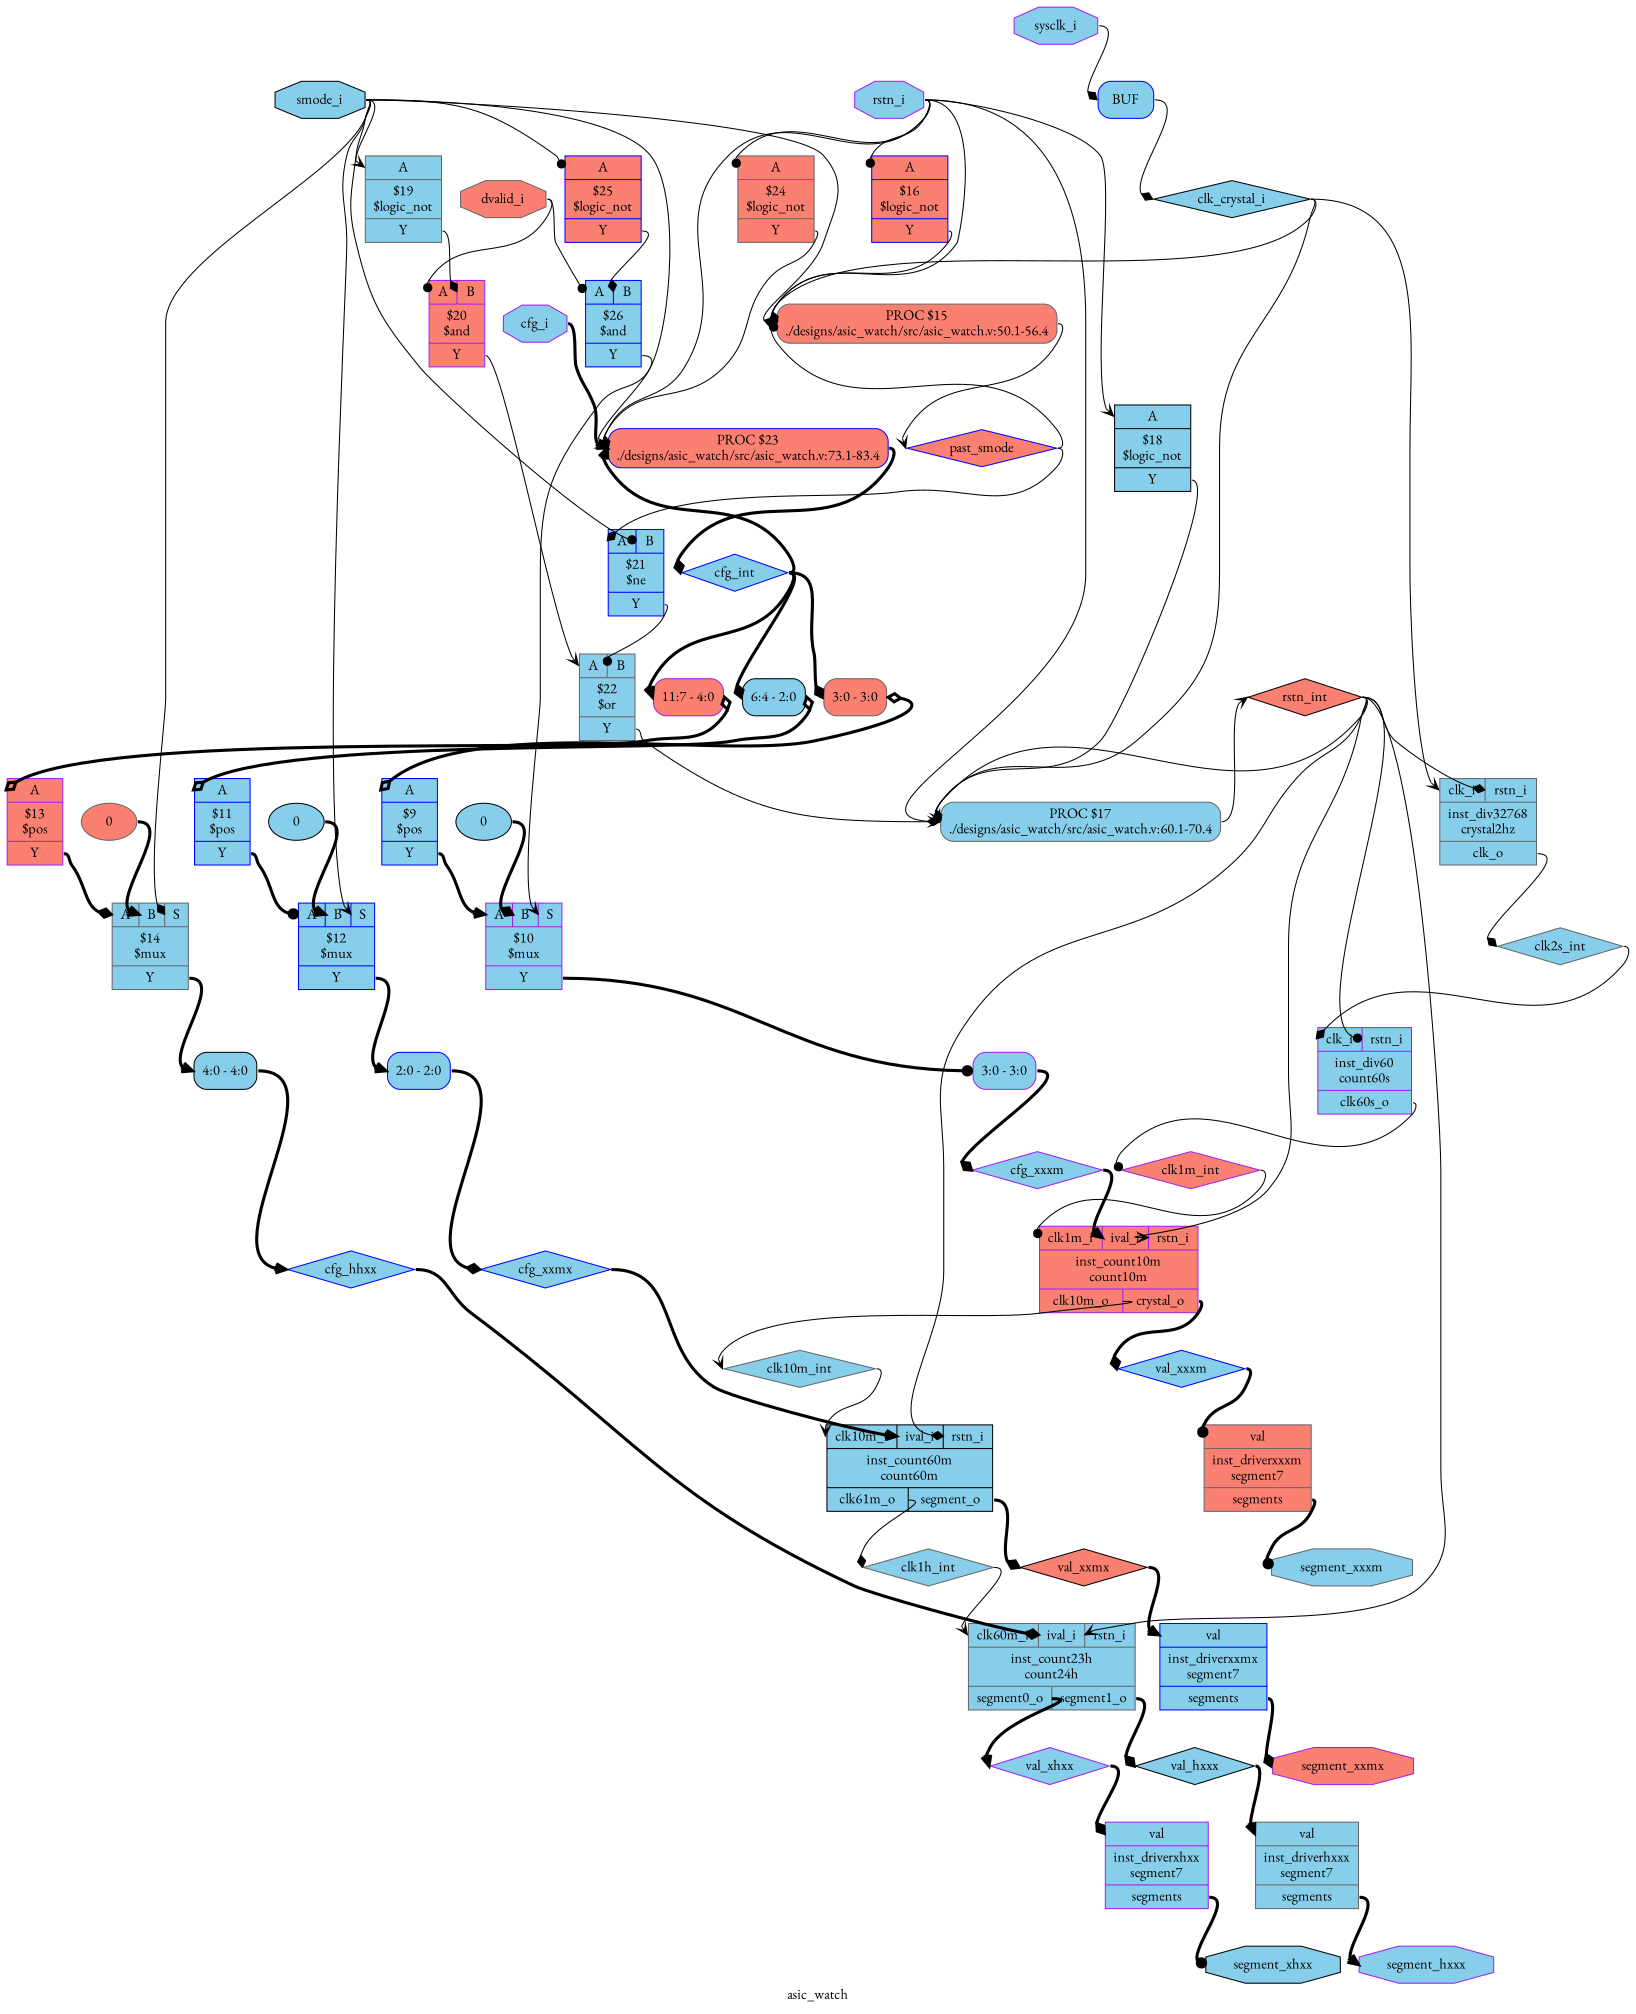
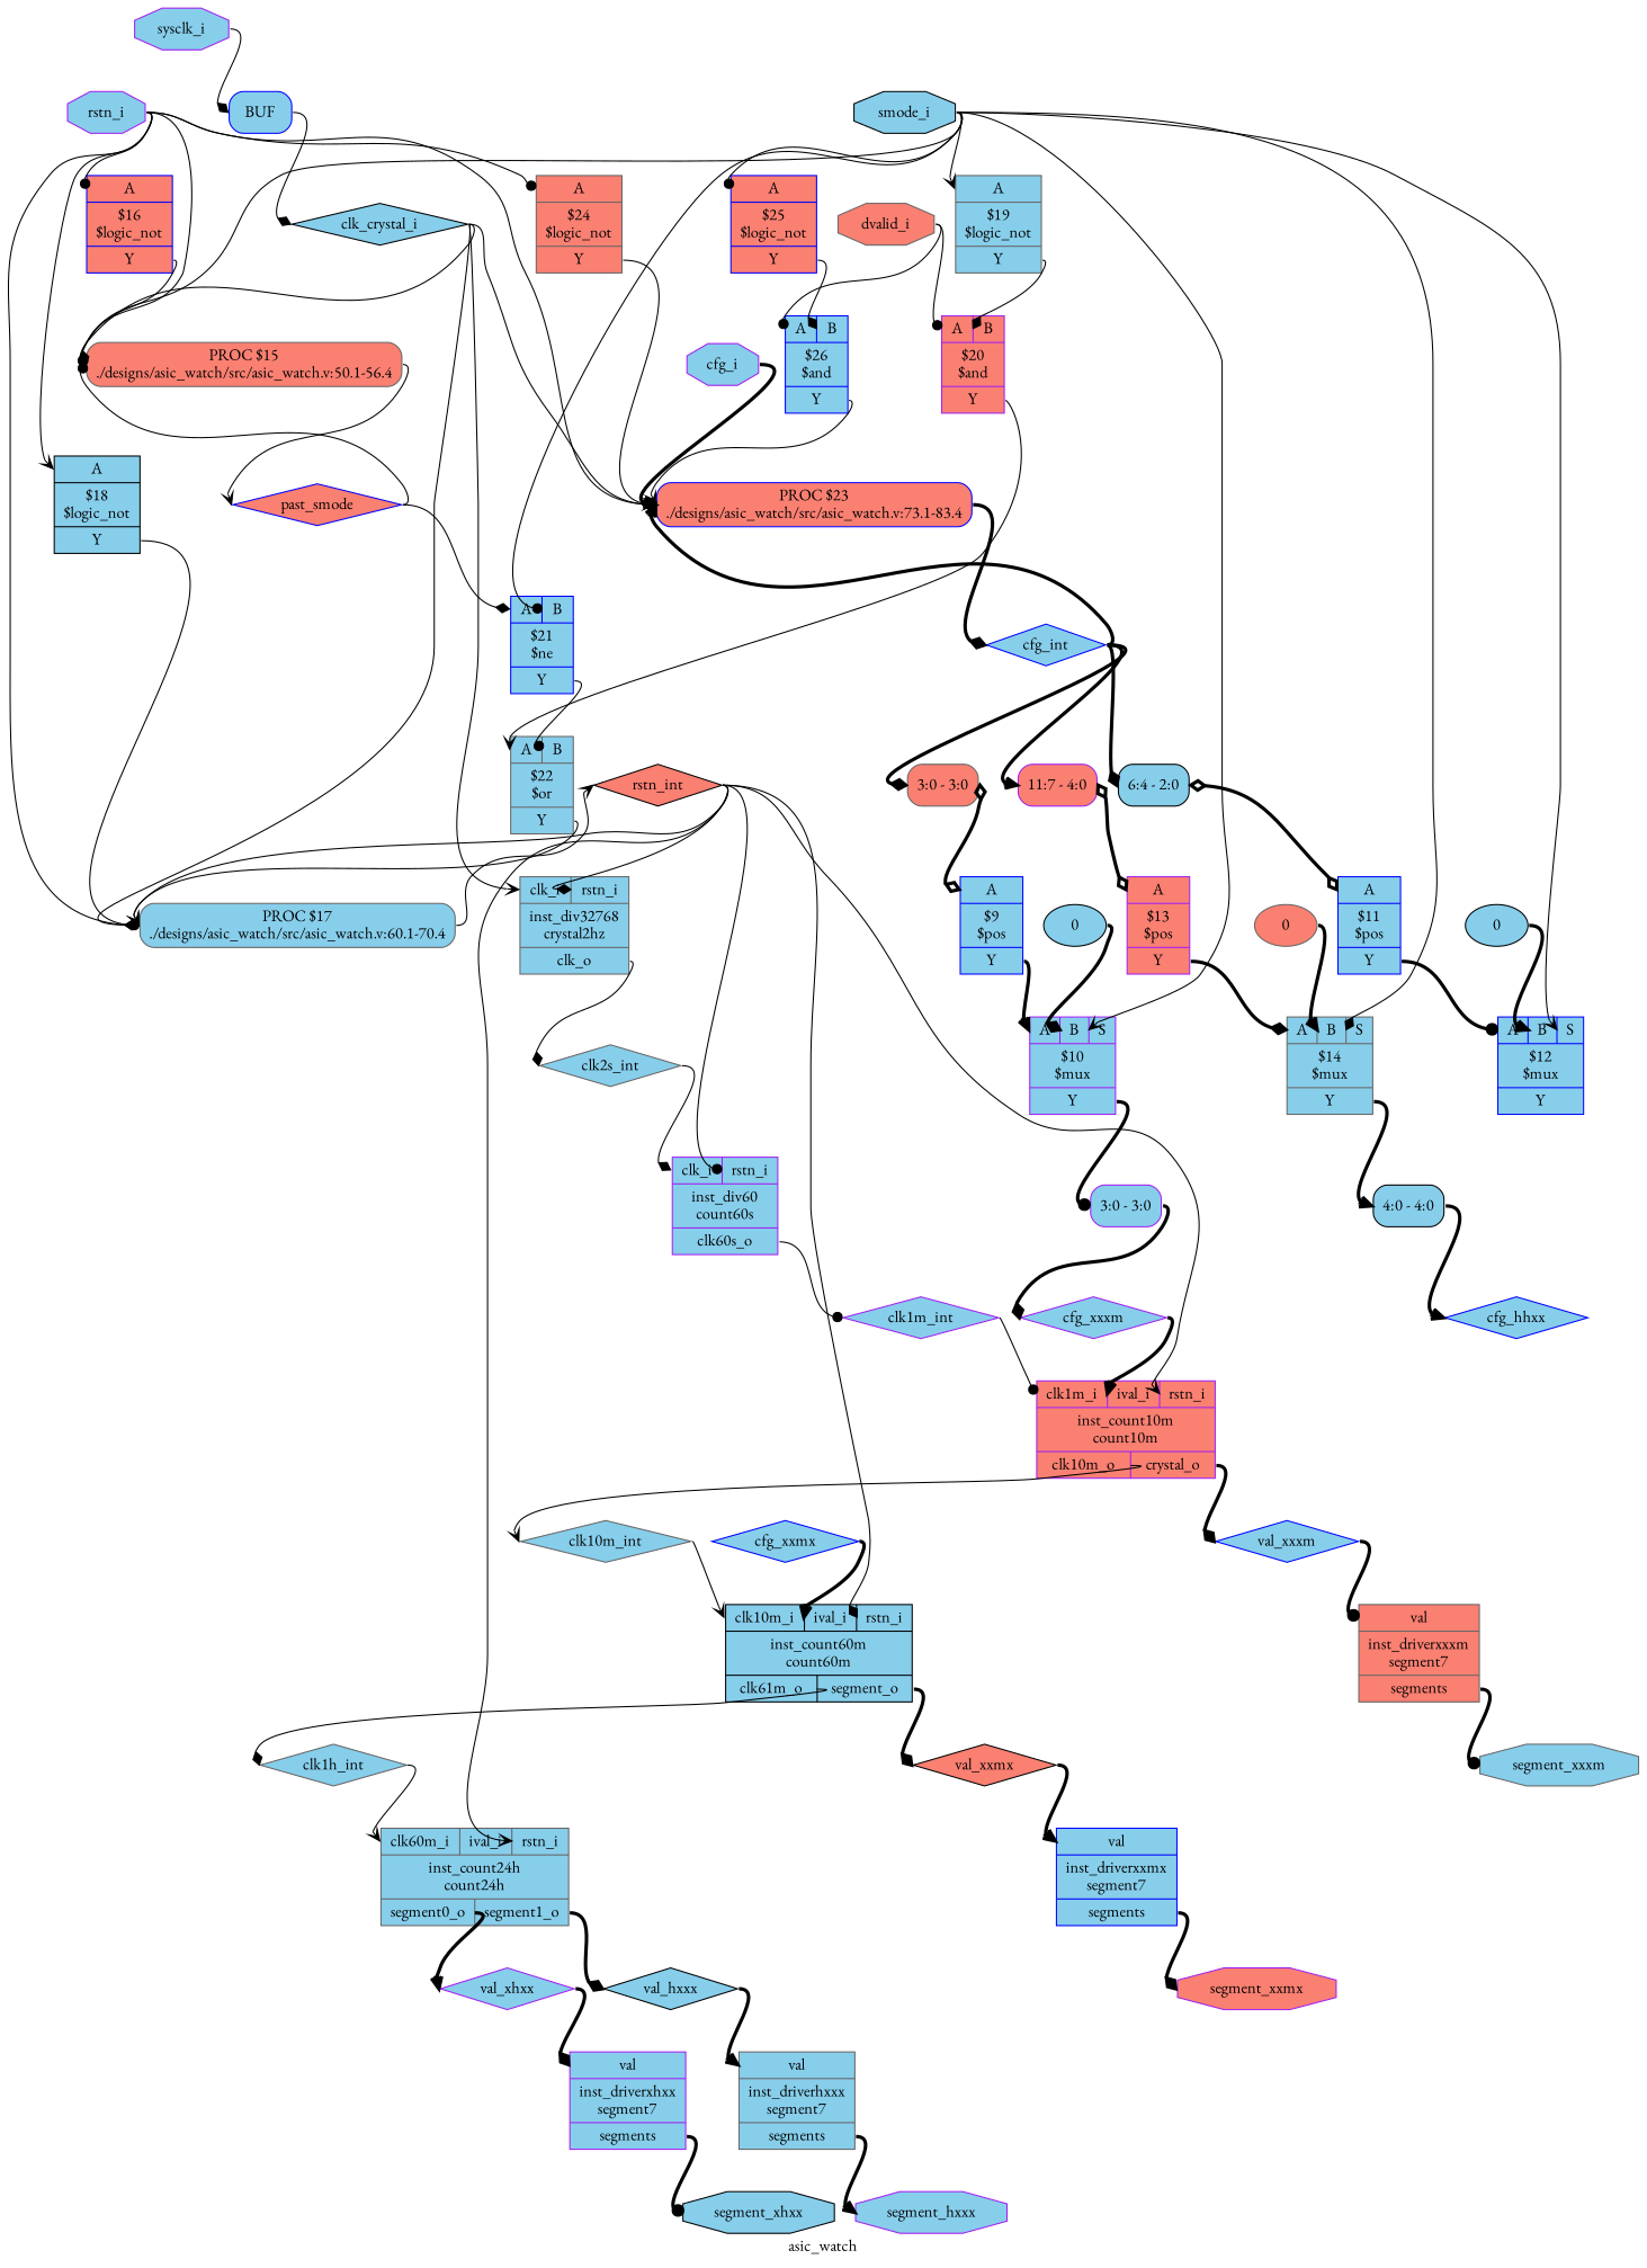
  digraph {
    fontname="EB Garamond"
    label=asic_watch
    rankdir=TB
    remincross=true
    node [color=gray40 fillcolor=skyblue fontname="EB Garamond" shape=record style=filled]
    edge [arrowhead=vee color=black fontname="EB Garamond" headport=w tailport=e]
    n1 [color=blue fontcolor=black label=val_xxxm shape=diamond]
    n2 [fillcolor=salmon label="{{<p43> val}|inst_driverxxxm\nsegment7|{<p44> segments}}"]
    n3 [fontcolor=black label=segment_xxxm shape=octagon]
    n4 [color=black fillcolor=salmon fontcolor=black label=val_xxmx shape=diamond]
    n5 [color=blue label="{{<p43> val}|inst_driverxxmx\nsegment7|{<p44> segments}}"]
    n6 [color=purple fillcolor=salmon fontcolor=black label=segment_xxmx shape=octagon]
    n7 [color=purple fontcolor=black label=val_xhxx shape=diamond]
    n8 [color=purple label="{{<p43> val}|inst_driverxhxx\nsegment7|{<p44> segments}}"]
    n9 [color=black fontcolor=black label=segment_xhxx shape=octagon]
    n10 [color=black fontcolor=black label=val_hxxx shape=diamond]
    n11 [label="{{<p43> val}|inst_driverhxxx\nsegment7|{<p44> segments}}"]
    n12 [color=purple fontcolor=black label=segment_hxxx shape=octagon]
    n13 [fontcolor=black label=clk1h_int shape=diamond]
-   n14 [label="{{<p49> clk60m_i|<p50> ival_i|<p40> rstn_i}|inst_count23h\ncount24h|{<p51> segment0_o|<p52> segment1_o}}"]
+   n14 [label="{{<p49> clk60m_i|<p50> ival_i|<p40> rstn_i}|inst_count24h\ncount24h|{<p51> segment0_o|<p52> segment1_o}}"]
    n15 [fontcolor=black label=clk10m_int shape=diamond]
    n16 [color=black label="{{<p54> clk10m_i|<p50> ival_i|<p40> rstn_i}|inst_count60m\ncount60m|{<p55> clk61m_o|<p56> segment_o}}"]
-   n17 [color=purple fillcolor=salmon fontcolor=black label=clk1m_int shape=diamond]
+   n17 [color=purple fontcolor=black label=clk1m_int shape=diamond]
    n18 [color=purple fillcolor=salmon label="{{<p58> clk1m_i|<p50> ival_i|<p40> rstn_i}|inst_count10m\ncount10m|{<p59> clk10m_o|<p56> crystal_o}}"]
    n19 [fontcolor=black label=clk2s_int shape=diamond]
    n20 [color=purple label="{{<p61> clk_i|<p40> rstn_i}|inst_div60\ncount60s|{<p62> clk60s_o}}"]
    n21 [color=blue fillcolor=salmon fontcolor=black label=past_smode shape=diamond]
    n22 [color=blue label="{{<p66> A|<p67> B}|$21\n$ne|{<p68> Y}}"]
    n23 [fillcolor=salmon label="PROC $15\n./designs/asic_watch/src/asic_watch.v:50.1-56.4" shape=box style="rounded,filled"]
    n24 [label="{{<p66> A|<p67> B}|$22\n$or|{<p68> Y}}"]
    n25 [color=black fillcolor=salmon fontcolor=black label=rstn_int shape=diamond]
    n26 [label="{{<p61> clk_i|<p40> rstn_i}|inst_div32768\ncrystal2hz|{<p64> clk_o}}"]
    n27 [label="PROC $17\n./designs/asic_watch/src/asic_watch.v:60.1-70.4" shape=box style="rounded,filled"]
    n28 [color=blue fontcolor=black label=cfg_int shape=diamond]
    n29 [color=purple fillcolor=salmon label="<s0> 11:7 - 4:0 " style="rounded,filled"]
    n30 [color=black label="<s0> 6:4 - 2:0 " style="rounded,filled"]
    n31 [fillcolor=salmon label="<s0> 3:0 - 3:0 " style="rounded,filled"]
    n32 [color=blue fillcolor=salmon label="PROC $23\n./designs/asic_watch/src/asic_watch.v:73.1-83.4" shape=box style="rounded,filled"]
    n33 [color=purple fillcolor=salmon label="{{<p66> A}|$13\n$pos|{<p68> Y}}"]
    n34 [color=blue label="{{<p66> A}|$11\n$pos|{<p68> Y}}"]
    n35 [color=blue label="{{<p66> A}|$9\n$pos|{<p68> Y}}"]
    n36 [color=blue fontcolor=black label=cfg_hhxx shape=diamond]
    n37 [color=blue fontcolor=black label=cfg_xxmx shape=diamond]
    n38 [color=purple fontcolor=black label=cfg_xxxm shape=diamond]
    n39 [color=black fontcolor=black label=clk_crystal_i shape=diamond]
    n40 [color=purple fontcolor=black label=cfg_i shape=octagon]
    n41 [fillcolor=salmon fontcolor=black label=dvalid_i shape=octagon]
    n42 [color=blue label="{{<p66> A|<p67> B}|$26\n$and|{<p68> Y}}"]
    n43 [color=purple fillcolor=salmon label="{{<p66> A|<p67> B}|$20\n$and|{<p68> Y}}"]
    n44 [color=purple fontcolor=black label=rstn_i shape=octagon]
    n45 [fillcolor=salmon label="{{<p66> A}|$24\n$logic_not|{<p68> Y}}"]
    n46 [color=black label="{{<p66> A}|$18\n$logic_not|{<p68> Y}}"]
    n47 [color=blue fillcolor=salmon label="{{<p66> A}|$16\n$logic_not|{<p68> Y}}"]
    n48 [color=black fontcolor=black label=smode_i shape=octagon]
    n49 [color=blue fillcolor=salmon label="{{<p66> A}|$25\n$logic_not|{<p68> Y}}"]
    n50 [label="{{<p66> A}|$19\n$logic_not|{<p68> Y}}"]
    n51 [label="{{<p66> A|<p67> B|<p78> S}|$14\n$mux|{<p68> Y}}"]
    n52 [color=blue label="{{<p66> A|<p67> B|<p78> S}|$12\n$mux|{<p68> Y}}"]
    n53 [color=purple label="{{<p66> A|<p67> B|<p78> S}|$10\n$mux|{<p68> Y}}"]
    n54 [color=black label="<s0> 4:0 - 4:0 " style="rounded,filled"]
-   n55 [color=blue label="<s0> 2:0 - 2:0 " style="rounded,filled"]
    n56 [color=purple label="<s0> 3:0 - 3:0 " style="rounded,filled"]
    n57 [color=purple fontcolor=black label=sysclk_i shape=octagon]
    n58 [color=blue label=BUF shape=box style="rounded,filled"]
    n59 [fillcolor=salmon label=0 shape=""]
    n60 [color=black label=0 shape=""]
    n61 [color=black label=0 shape=""]
    n1 -> n2 [arrowhead=dot headport="p43:w" style="setlinewidth(3)"]
    n2 -> n3 [arrowhead=dot style="setlinewidth(3)" tailport="p44:e"]
    n4 -> n5 [headport="p43:w" style="setlinewidth(3)"]
    n5 -> n6 [arrowhead=diamond style="setlinewidth(3)" tailport="p44:e"]
    n7 -> n8 [arrowhead=diamond headport="p43:w" style="setlinewidth(3)"]
    n8 -> n9 [arrowhead=dot style="setlinewidth(3)" tailport="p44:e"]
    n10 -> n11 [headport="p43:w" style="setlinewidth(3)"]
    n11 -> n12 [style="setlinewidth(3)" tailport="p44:e"]
    n13 -> n14 [headport="p49:w"]
    n14 -> n7 [style="setlinewidth(3)" tailport="p51:e"]
    n14 -> n10 [arrowhead=diamond style="setlinewidth(3)" tailport="p52:e"]
    n15 -> n16 [headport="p54:w"]
    n16 -> n4 [arrowhead=diamond style="setlinewidth(3)" tailport="p56:e"]
    n16 -> n13 [arrowhead=diamond tailport="p55:e"]
    n17 -> n18 [arrowhead=dot headport="p58:w"]
    n18 -> n1 [arrowhead=diamond style="setlinewidth(3)" tailport="p56:e"]
    n18 -> n15 [tailport="p59:e"]
    n19 -> n20 [arrowhead=diamond headport="p61:w"]
    n20 -> n17 [arrowhead=dot tailport="p62:e"]
    n21 -> n22 [arrowhead=diamond headport="p66:w"]
    n21 -> n23 [arrowhead=dot]
    n22 -> n24 [arrowhead=dot headport="p67:w" tailport="p68:e"]
    n23 -> n21
    n24 -> n27 [tailport="p68:e"]
    n25 -> n14 [headport="p40:w"]
    n25 -> n16 [arrowhead=diamond headport="p40:w"]
    n25 -> n18 [headport="p40:w"]
    n25 -> n20 [arrowhead=dot headport="p40:w"]
    n25 -> n26 [arrowhead=diamond headport="p40:w"]
    n25 -> n27
    n26 -> n19 [arrowhead=diamond tailport="p64:e"]
    n27 -> n25
    n28 -> n29 [headport="s0:w" style="setlinewidth(3)"]
    n28 -> n30 [arrowhead=diamond headport="s0:w" style="setlinewidth(3)"]
    n28 -> n31 [arrowhead=diamond headport="s0:w" style="setlinewidth(3)"]
    n28 -> n32 [style="setlinewidth(3)"]
    n29 -> n33 [arrowhead=odiamond arrowtail=odiamond dir=both headport="p66:w" style="setlinewidth(3)"]
    n30 -> n34 [arrowhead=odiamond arrowtail=odiamond dir=both headport="p66:w" style="setlinewidth(3)"]
    n31 -> n35 [arrowhead=odiamond arrowtail=odiamond dir=both headport="p66:w" style="setlinewidth(3)"]
    n32 -> n28 [arrowhead=diamond style="setlinewidth(3)"]
    n33 -> n51 [arrowhead=diamond headport="p66:w" style="setlinewidth(3)" tailport="p68:e"]
    n34 -> n52 [arrowhead=dot headport="p66:w" style="setlinewidth(3)" tailport="p68:e"]
    n35 -> n53 [headport="p66:w" style="setlinewidth(3)" tailport="p68:e"]
-   n36 -> n14 [arrowhead=diamond headport="p50:w" style="setlinewidth(3)"]
    n37 -> n16 [headport="p50:w" style="setlinewidth(3)"]
    n38 -> n18 [headport="p50:w" style="setlinewidth(3)"]
    n39 -> n23 [arrowhead=dot]
    n39 -> n26 [headport="p61:w"]
    n39 -> n27 [arrowhead=diamond]
+   n39 -> n32
    n40 -> n32 [style="setlinewidth(3)"]
    n41 -> n42 [arrowhead=dot headport="p66:w"]
    n41 -> n43 [arrowhead=dot headport="p66:w"]
    n42 -> n32 [tailport="p68:e"]
    n43 -> n24 [headport="p66:w" tailport="p68:e"]
    n44 -> n23 [arrowhead=diamond]
    n44 -> n27 [arrowhead=diamond]
    n44 -> n32 [arrowhead=diamond]
    n44 -> n45 [arrowhead=dot headport="p66:w"]
    n44 -> n46 [headport="p66:w"]
    n44 -> n47 [arrowhead=dot headport="p66:w"]
    n45 -> n32 [arrowhead=dot tailport="p68:e"]
    n46 -> n27 [arrowhead=dot tailport="p68:e"]
    n47 -> n23 [arrowhead=dot tailport="p68:e"]
    n48 -> n22 [arrowhead=dot headport="p67:w"]
    n48 -> n23 [arrowhead=diamond]
    n48 -> n49 [arrowhead=dot headport="p66:w"]
    n48 -> n50 [headport="p66:w"]
    n48 -> n51 [arrowhead=diamond headport="p78:w"]
    n48 -> n52 [headport="p78:w"]
    n48 -> n53 [headport="p78:w"]
    n49 -> n42 [arrowhead=diamond headport="p67:w" tailport="p68:e"]
    n50 -> n43 [arrowhead=diamond headport="p67:w" tailport="p68:e"]
    n51 -> n54 [headport="s0:w" style="setlinewidth(3)" tailport="p68:e"]
-   n52 -> n55 [headport="s0:w" style="setlinewidth(3)" tailport="p68:e"]
    n53 -> n56 [arrowhead=dot headport="s0:w" style="setlinewidth(3)" tailport="p68:e"]
    n54 -> n36 [style="setlinewidth(3)"]
-   n55 -> n37 [arrowhead=diamond style="setlinewidth(3)"]
    n56 -> n38 [arrowhead=diamond style="setlinewidth(3)"]
    n57 -> n58 [arrowhead=diamond headport="w:w"]
    n58 -> n39 [arrowhead=diamond tailport="e:e"]
    n59 -> n51 [headport="p67:w" style="setlinewidth(3)"]
    n60 -> n52 [headport="p67:w" style="setlinewidth(3)"]
    n61 -> n53 [arrowhead=diamond headport="p67:w" style="setlinewidth(3)"]
  }
